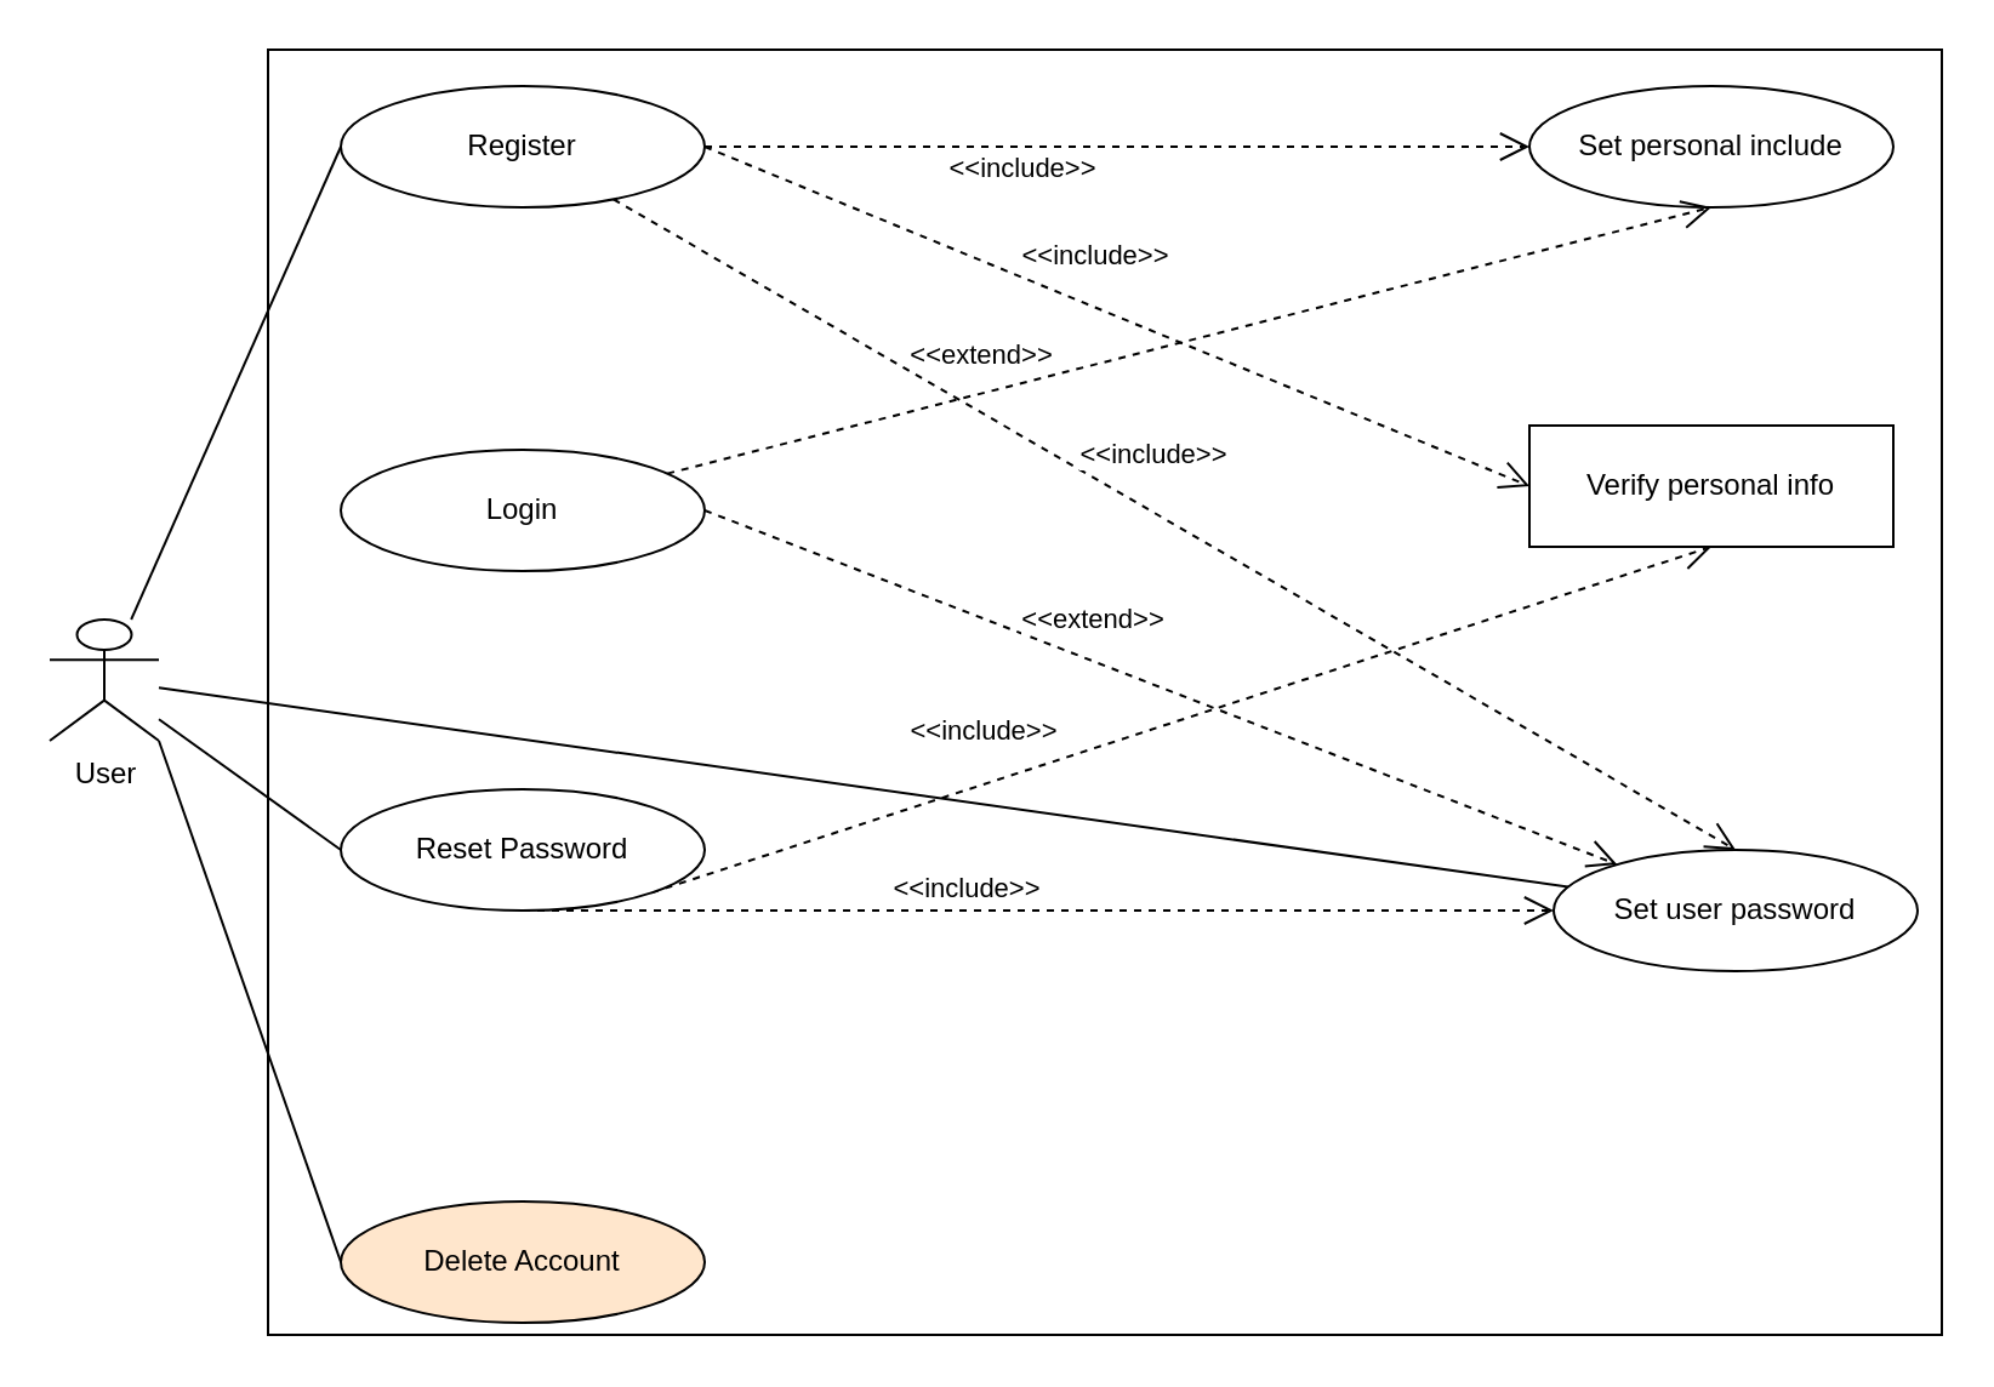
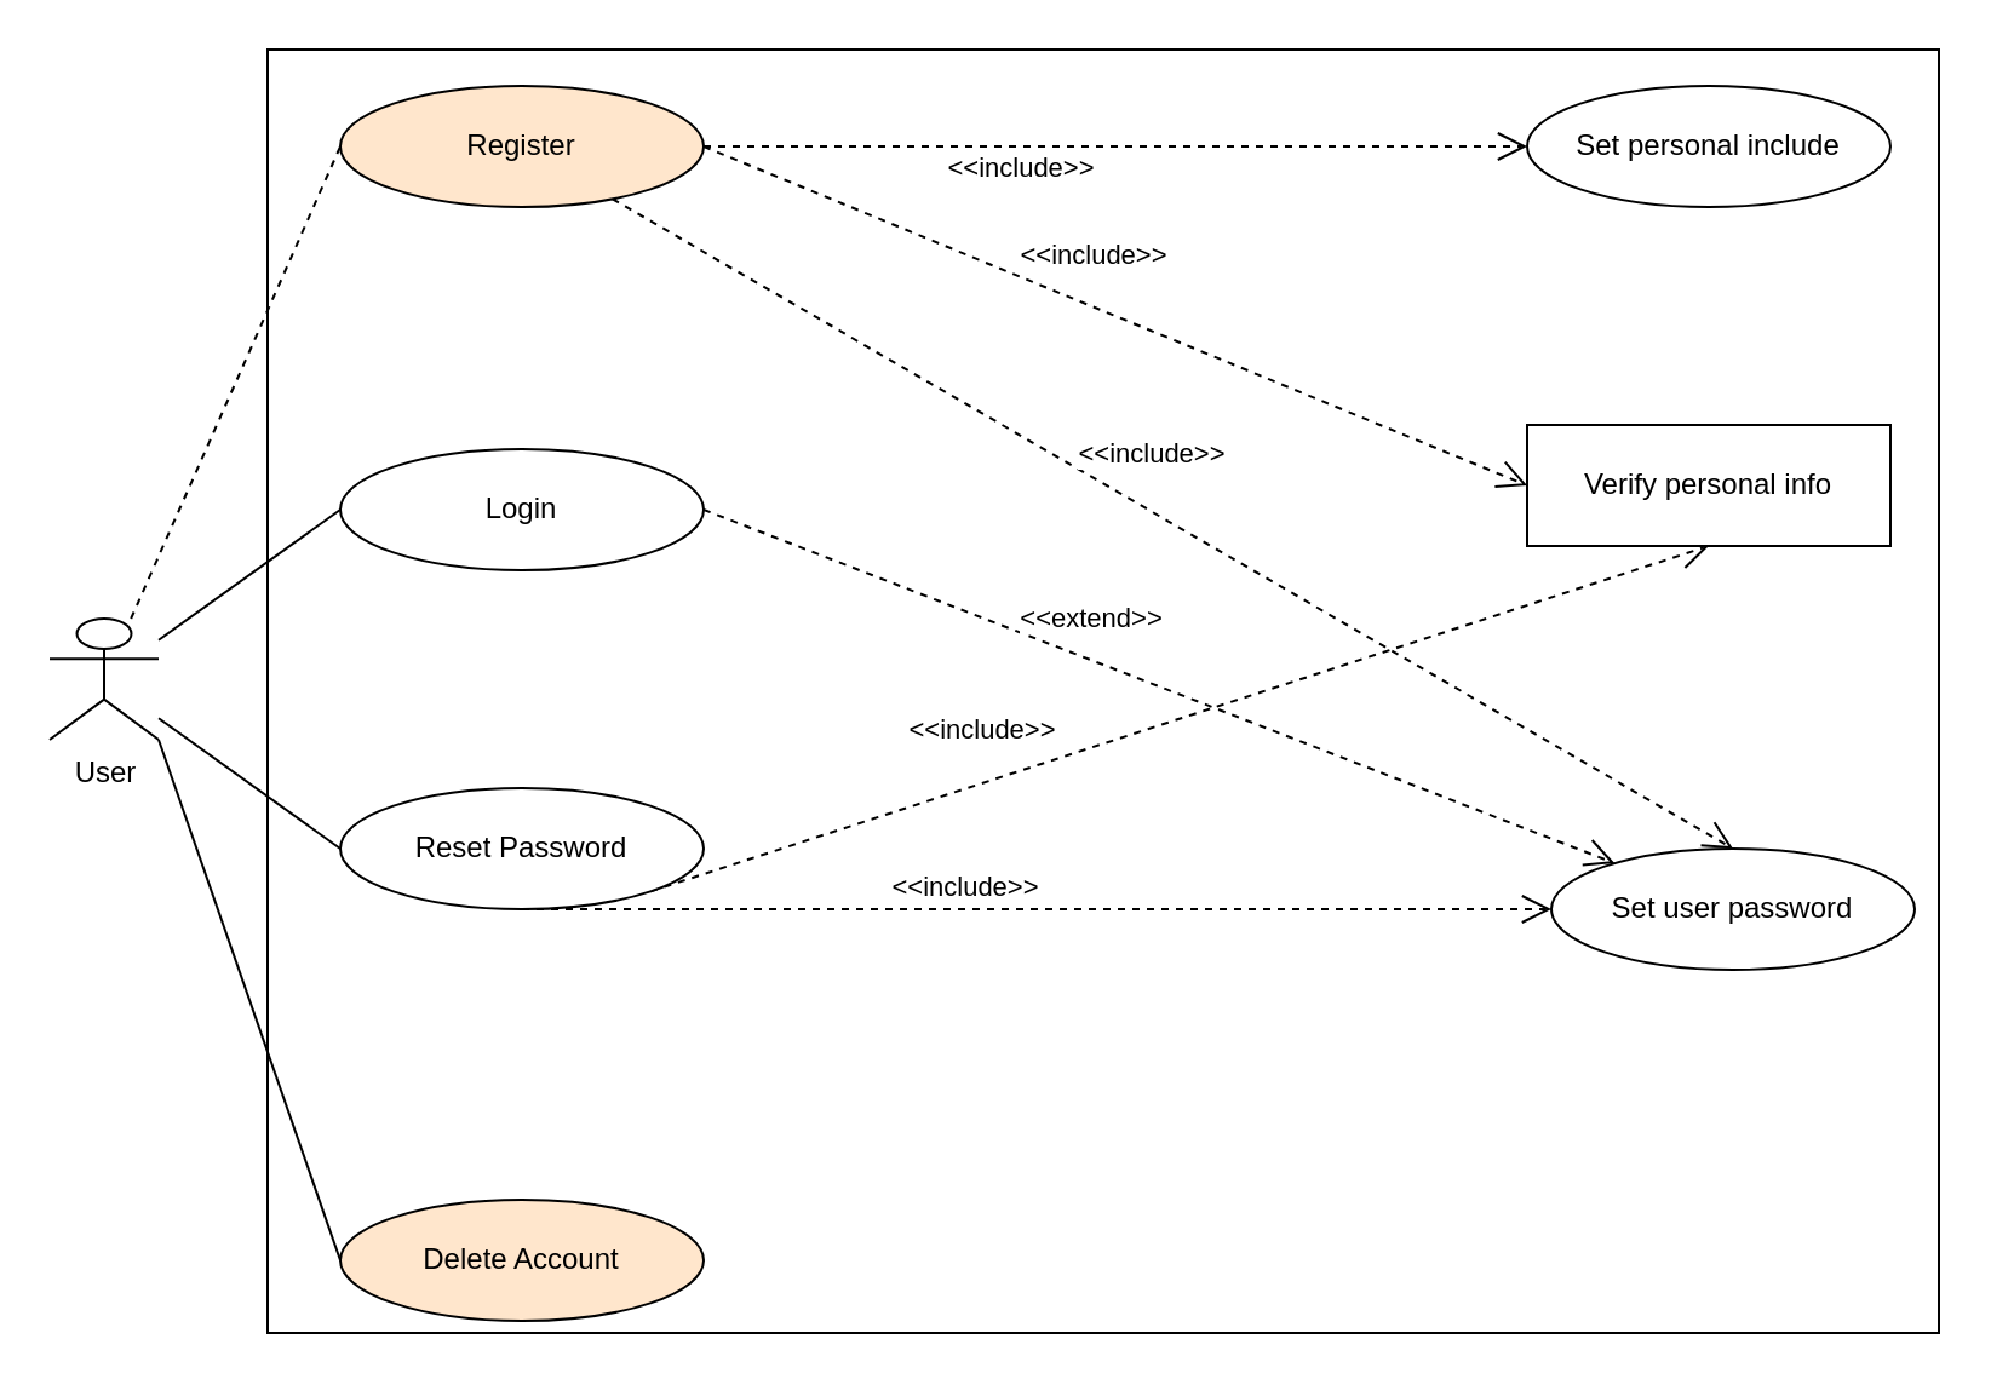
  <mxCell id="0" />
  <mxCell id="1" parent="0" />
  <mxCell id="2" value="" style="whiteSpace=wrap;html=1;" vertex="1" parent="1"><mxGeometry x="110" y="20" width="690" height="530" as="geometry" /></mxCell>
- <mxCell id="3" style="rounded=0;orthogonalLoop=1;jettySize=auto;html=1;entryX=0;entryY=0.5;entryDx=0;entryDy=0;endArrow=none;endFill=0;" edge="1" parent="1" source="7" target="14"><mxGeometry relative="1" as="geometry" /></mxCell>
- <mxCell id="4" style="rounded=0;orthogonalLoop=1;jettySize=auto;html=1;endArrow=none;endFill=0;" edge="1" parent="1" source="7" target="16"><mxGeometry relative="1" as="geometry" /></mxCell>
+ <mxCell id="3" style="rounded=0;orthogonalLoop=1;jettySize=auto;html=1;entryX=0;entryY=0.5;entryDx=0;entryDy=0;endArrow=none;endFill=0;dashed=1;" edge="1" parent="1" source="7" target="14"><mxGeometry relative="1" as="geometry" /></mxCell>
+ <mxCell id="4" style="rounded=0;orthogonalLoop=1;jettySize=auto;html=1;entryX=0;entryY=0.5;entryDx=0;entryDy=0;endArrow=none;endFill=0;" edge="1" parent="1" source="7" target="21"><mxGeometry relative="1" as="geometry" /></mxCell>
  <mxCell id="5" style="rounded=0;orthogonalLoop=1;jettySize=auto;html=1;entryX=0;entryY=0.5;entryDx=0;entryDy=0;endArrow=none;endFill=0;" edge="1" parent="1" source="7" target="26"><mxGeometry relative="1" as="geometry" /></mxCell>
  <mxCell id="6" style="rounded=0;orthogonalLoop=1;jettySize=auto;html=1;exitX=1;exitY=1;exitDx=0;exitDy=0;exitPerimeter=0;entryX=0;entryY=0.5;entryDx=0;entryDy=0;endArrow=none;endFill=0;" edge="1" parent="1" source="7" target="27"><mxGeometry relative="1" as="geometry" /></mxCell>
  <mxCell id="7" value="User" style="shape=umlActor;verticalLabelPosition=bottom;verticalAlign=top;html=1;outlineConnect=0;" vertex="1" parent="1"><mxGeometry x="20" y="255" width="45" height="50" as="geometry" /></mxCell>
  <mxCell id="8" style="rounded=0;orthogonalLoop=1;jettySize=auto;html=1;exitX=1;exitY=0.5;exitDx=0;exitDy=0;dashed=1;endArrow=open;endFill=0;endSize=10;" edge="1" parent="1" source="14" target="15"><mxGeometry relative="1" as="geometry" /></mxCell>
  <mxCell id="9" value="&amp;lt;&amp;lt;include&amp;gt;&amp;gt;" style="edgeLabel;html=1;align=center;verticalAlign=middle;resizable=0;points=[];" vertex="1" connectable="0" parent="8"><mxGeometry x="-0.4" y="1" relative="1" as="geometry"><mxPoint x="28" y="9" as="offset" /></mxGeometry></mxCell>
  <mxCell id="10" style="rounded=0;orthogonalLoop=1;jettySize=auto;html=1;entryX=0.5;entryY=0;entryDx=0;entryDy=0;endArrow=open;endFill=0;dashed=1;endSize=10;" edge="1" parent="1" source="14" target="16"><mxGeometry relative="1" as="geometry" /></mxCell>
  <mxCell id="11" value="&amp;lt;&amp;lt;include&amp;gt;&amp;gt;" style="edgeLabel;html=1;align=center;verticalAlign=middle;resizable=0;points=[];" vertex="1" connectable="0" parent="10"><mxGeometry x="-0.164" relative="1" as="geometry"><mxPoint x="28" y="-8" as="offset" /></mxGeometry></mxCell>
  <mxCell id="12" style="rounded=0;orthogonalLoop=1;jettySize=auto;html=1;exitX=1;exitY=0.5;exitDx=0;exitDy=0;entryX=0;entryY=0.5;entryDx=0;entryDy=0;endSize=10;endArrow=open;endFill=0;dashed=1;" edge="1" parent="1" source="14" target="28"><mxGeometry relative="1" as="geometry" /></mxCell>
  <mxCell id="13" value="&amp;lt;&amp;lt;include&amp;gt;&amp;gt;" style="edgeLabel;html=1;align=center;verticalAlign=middle;resizable=0;points=[];rotation=0;" vertex="1" connectable="0" parent="12"><mxGeometry x="-0.108" y="1" relative="1" as="geometry"><mxPoint x="8" y="-17" as="offset" /></mxGeometry></mxCell>
- <mxCell id="14" value="Register" style="ellipse;whiteSpace=wrap;html=1;" vertex="1" parent="1"><mxGeometry x="140" y="35" width="150" height="50" as="geometry" /></mxCell>
+ <mxCell id="14" value="Register" style="ellipse;whiteSpace=wrap;html=1;fillColor=#ffe6cc;" vertex="1" parent="1"><mxGeometry x="140" y="35" width="150" height="50" as="geometry" /></mxCell>
  <mxCell id="15" value="Set personal include" style="ellipse;whiteSpace=wrap;html=1;" vertex="1" parent="1"><mxGeometry x="630" y="35" width="150" height="50" as="geometry" /></mxCell>
  <mxCell id="16" value="Set user password" style="ellipse;whiteSpace=wrap;html=1;" vertex="1" parent="1"><mxGeometry x="640" y="350" width="150" height="50" as="geometry" /></mxCell>
- <mxCell id="17" style="rounded=0;orthogonalLoop=1;jettySize=auto;html=1;entryX=0.5;entryY=1;entryDx=0;entryDy=0;endSize=10;endArrow=open;endFill=0;dashed=1;" edge="1" parent="1" source="21" target="15"><mxGeometry relative="1" as="geometry" /></mxCell>
- <mxCell id="18" value="&amp;lt;&amp;lt;extend&amp;gt;&amp;gt;" style="edgeLabel;html=1;align=center;verticalAlign=middle;resizable=0;points=[];" vertex="1" connectable="0" parent="17"><mxGeometry x="-0.141" y="1" relative="1" as="geometry"><mxPoint x="-56" y="-1" as="offset" /></mxGeometry></mxCell>
  <mxCell id="19" style="rounded=0;orthogonalLoop=1;jettySize=auto;html=1;exitX=1;exitY=0.5;exitDx=0;exitDy=0;endSize=10;endArrow=open;endFill=0;dashed=1;" edge="1" parent="1" source="21" target="16"><mxGeometry relative="1" as="geometry" /></mxCell>
  <mxCell id="20" value="&amp;lt;&amp;lt;extend&amp;gt;&amp;gt;" style="edgeLabel;html=1;align=center;verticalAlign=middle;resizable=0;points=[];" vertex="1" connectable="0" parent="19"><mxGeometry x="0.09" y="2" relative="1" as="geometry"><mxPoint x="-46" y="-33" as="offset" /></mxGeometry></mxCell>
  <mxCell id="21" value="Login" style="ellipse;whiteSpace=wrap;html=1;" vertex="1" parent="1"><mxGeometry x="140" y="185" width="150" height="50" as="geometry" /></mxCell>
  <mxCell id="22" style="rounded=0;orthogonalLoop=1;jettySize=auto;html=1;exitX=0.5;exitY=1;exitDx=0;exitDy=0;entryX=0;entryY=0.5;entryDx=0;entryDy=0;endSize=10;dashed=1;endArrow=open;endFill=0;" edge="1" parent="1" source="26" target="16"><mxGeometry relative="1" as="geometry" /></mxCell>
  <mxCell id="23" value="&amp;lt;&amp;lt;include&amp;gt;&amp;gt;" style="edgeLabel;html=1;align=center;verticalAlign=middle;resizable=0;points=[];" vertex="1" connectable="0" parent="22"><mxGeometry x="-0.215" y="-2" relative="1" as="geometry"><mxPoint x="15" y="-12" as="offset" /></mxGeometry></mxCell>
  <mxCell id="24" style="rounded=0;orthogonalLoop=1;jettySize=auto;html=1;exitX=1;exitY=1;exitDx=0;exitDy=0;entryX=0.5;entryY=1;entryDx=0;entryDy=0;dashed=1;endSize=10;endArrow=open;endFill=0;" edge="1" parent="1" source="26" target="28"><mxGeometry relative="1" as="geometry" /></mxCell>
  <mxCell id="25" value="&amp;lt;&amp;lt;include&amp;gt;&amp;gt;" style="edgeLabel;html=1;align=center;verticalAlign=middle;resizable=0;points=[];" vertex="1" connectable="0" parent="24"><mxGeometry x="0.099" y="-3" relative="1" as="geometry"><mxPoint x="-105" y="8" as="offset" /></mxGeometry></mxCell>
  <mxCell id="26" value="Reset Password" style="ellipse;whiteSpace=wrap;html=1;" vertex="1" parent="1"><mxGeometry x="140" y="325" width="150" height="50" as="geometry" /></mxCell>
  <mxCell id="27" value="Delete Account" style="ellipse;whiteSpace=wrap;html=1;fillColor=#ffe6cc;" vertex="1" parent="1"><mxGeometry x="140" y="495" width="150" height="50" as="geometry" /></mxCell>
  <mxCell id="28" value="Verify personal info" style="whiteSpace=wrap;html=1;rounded=0;" vertex="1" parent="1"><mxGeometry x="630" y="175" width="150" height="50" as="geometry" /></mxCell>
